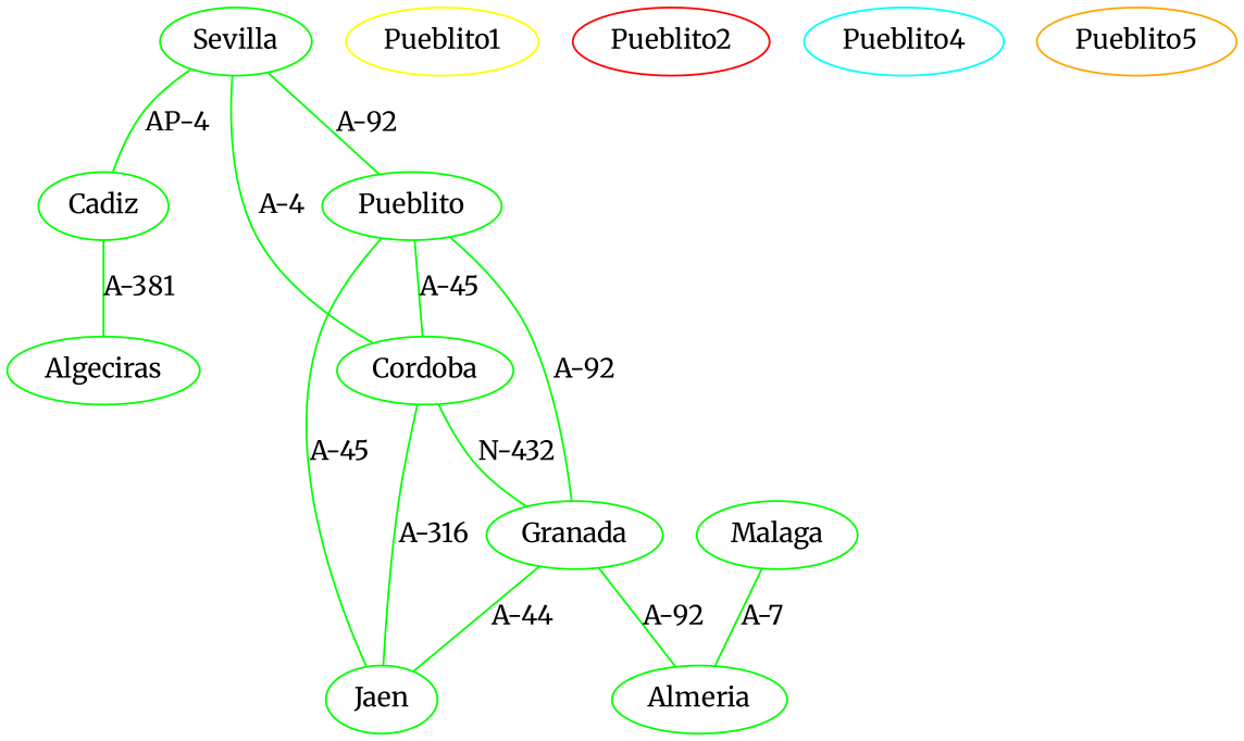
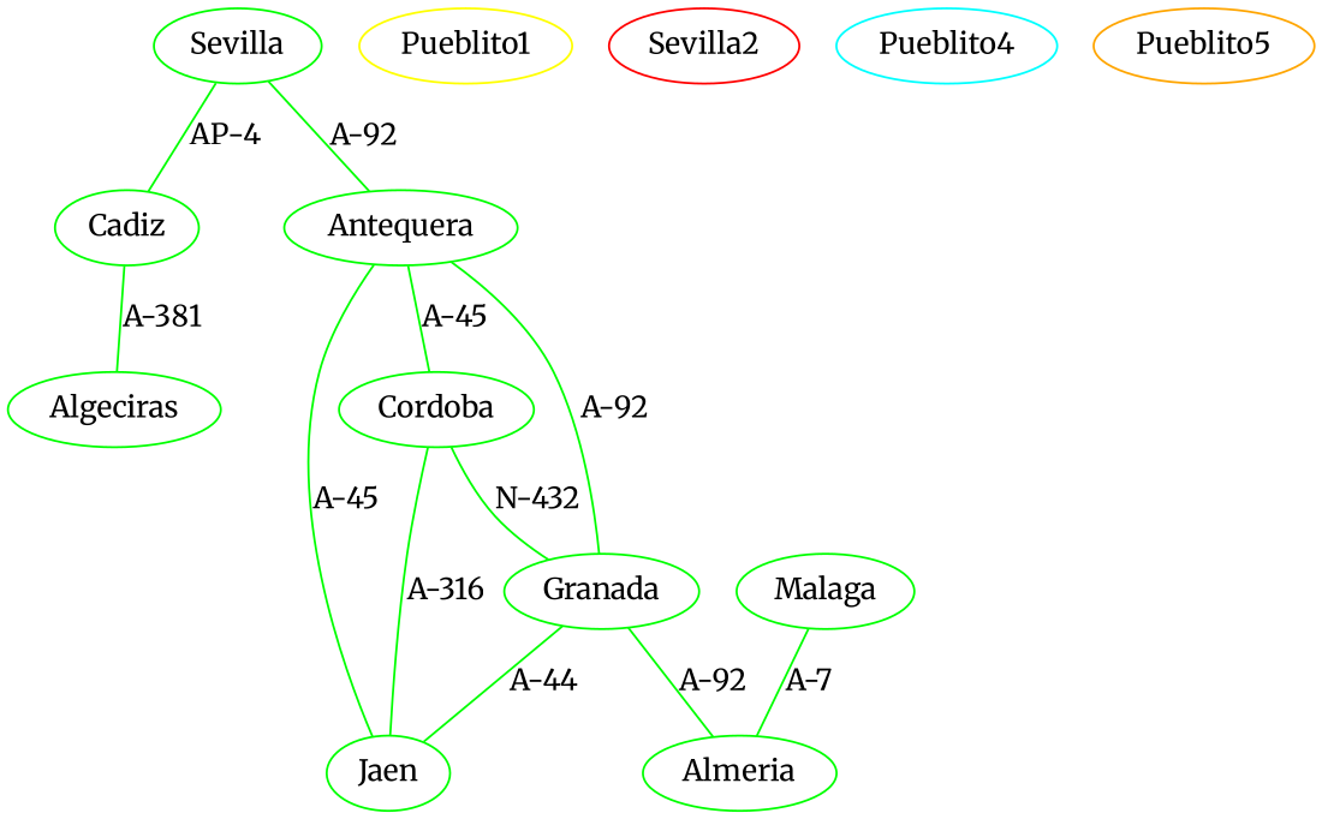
  strict graph {
    fontname=Merriweather
    node [color=green fontname=Merriweather]
    edge [color=green fontname=Merriweather]
    n1 [label=Sevilla]
    n2 [label=Cadiz]
    n3 [label=Cordoba]
-   n4 [label=Pueblito]
+   n4 [label=Antequera]
    n5 [label=Algeciras]
    n6 [label=Granada]
    n7 [label=Jaen]
    n8 [label=Almeria]
    n9 [label=Malaga]
    n10 [color=yellow label=Pueblito1]
-   n11 [color=red label=Pueblito2]
+   n11 [color=red label=Sevilla2]
    n12 [color=cyan label=Pueblito4]
    n13 [color=orange label=Pueblito5]
    n1 -- n2 [label="AP-4"]
-   n1 -- n3 [label="A-4"]
    n1 -- n4 [label="A-92"]
    n2 -- n5 [label="A-381"]
    n3 -- n6 [label="N-432"]
    n3 -- n7 [label="A-316"]
    n4 -- n3 [label="A-45"]
    n4 -- n6 [label="A-92"]
    n4 -- n7 [label="A-45"]
    n6 -- n7 [label="A-44"]
    n6 -- n8 [label="A-92"]
    n9 -- n8 [label="A-7"]
  }
